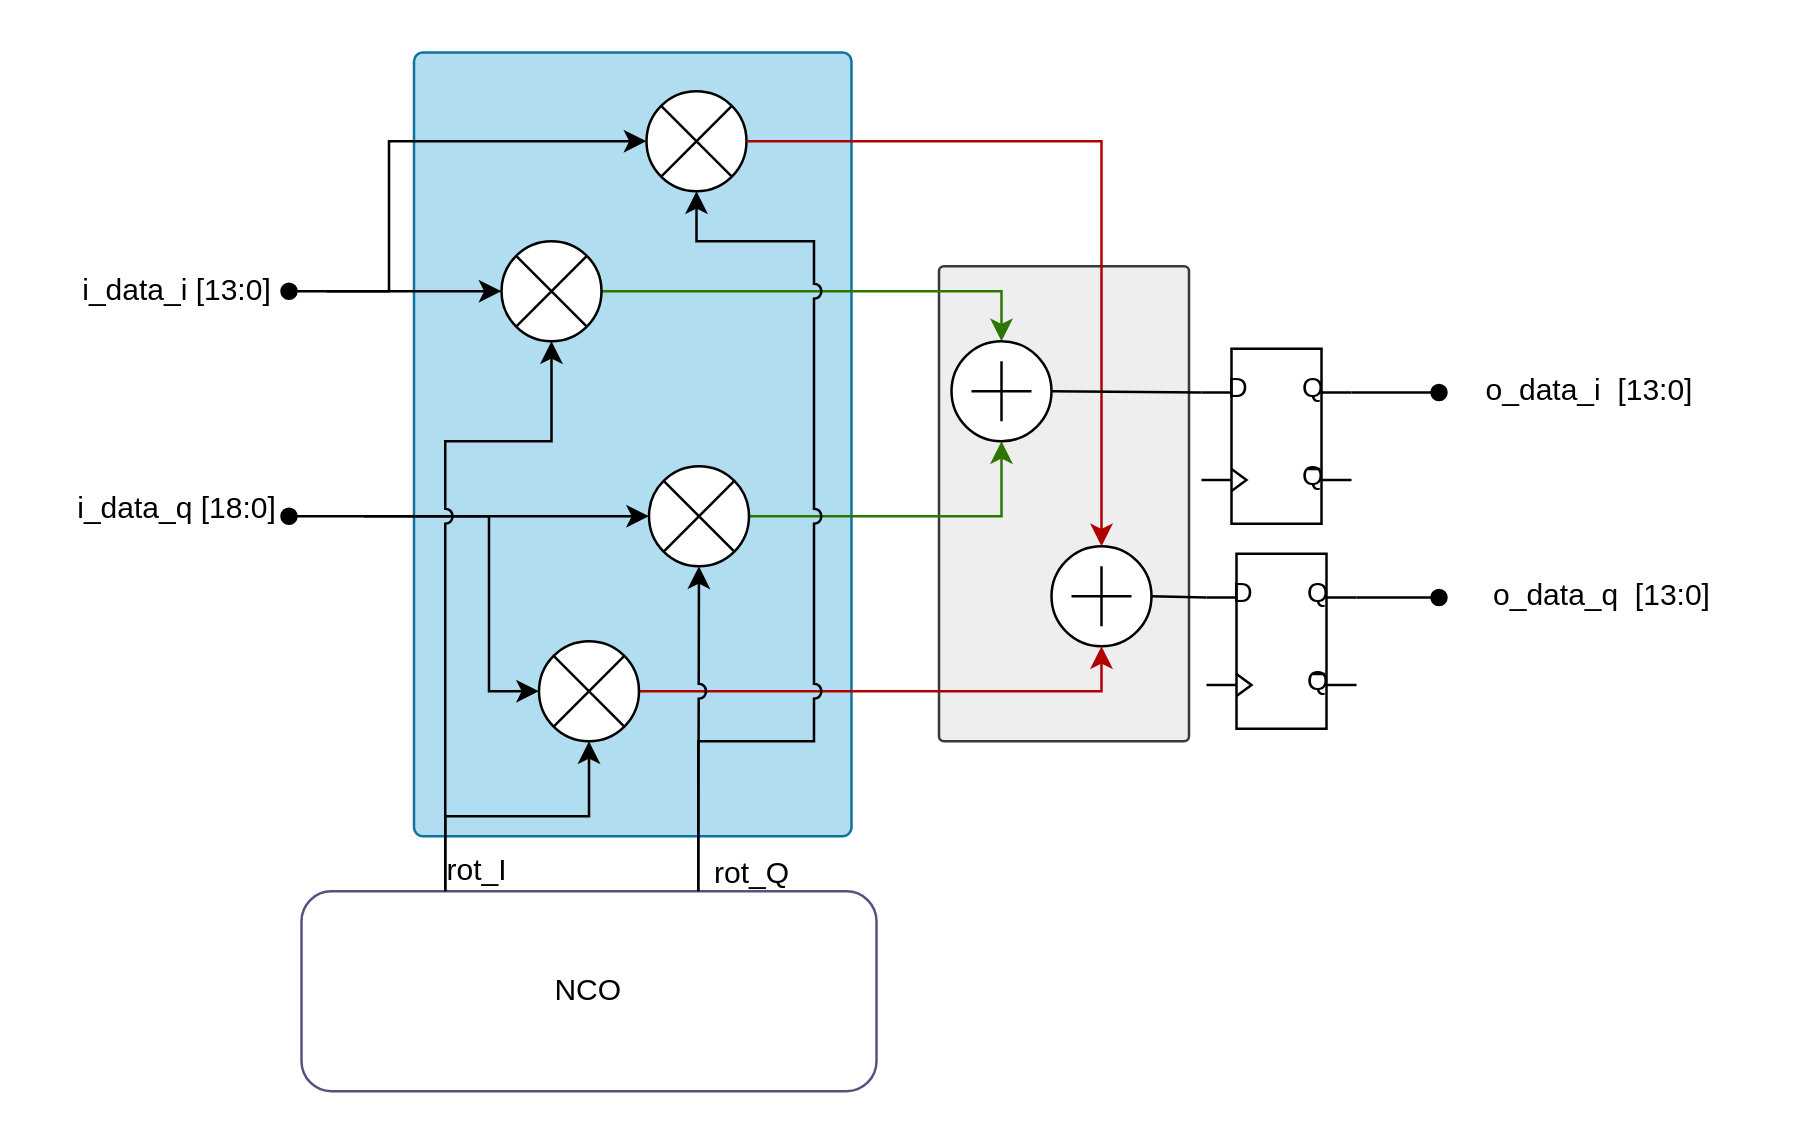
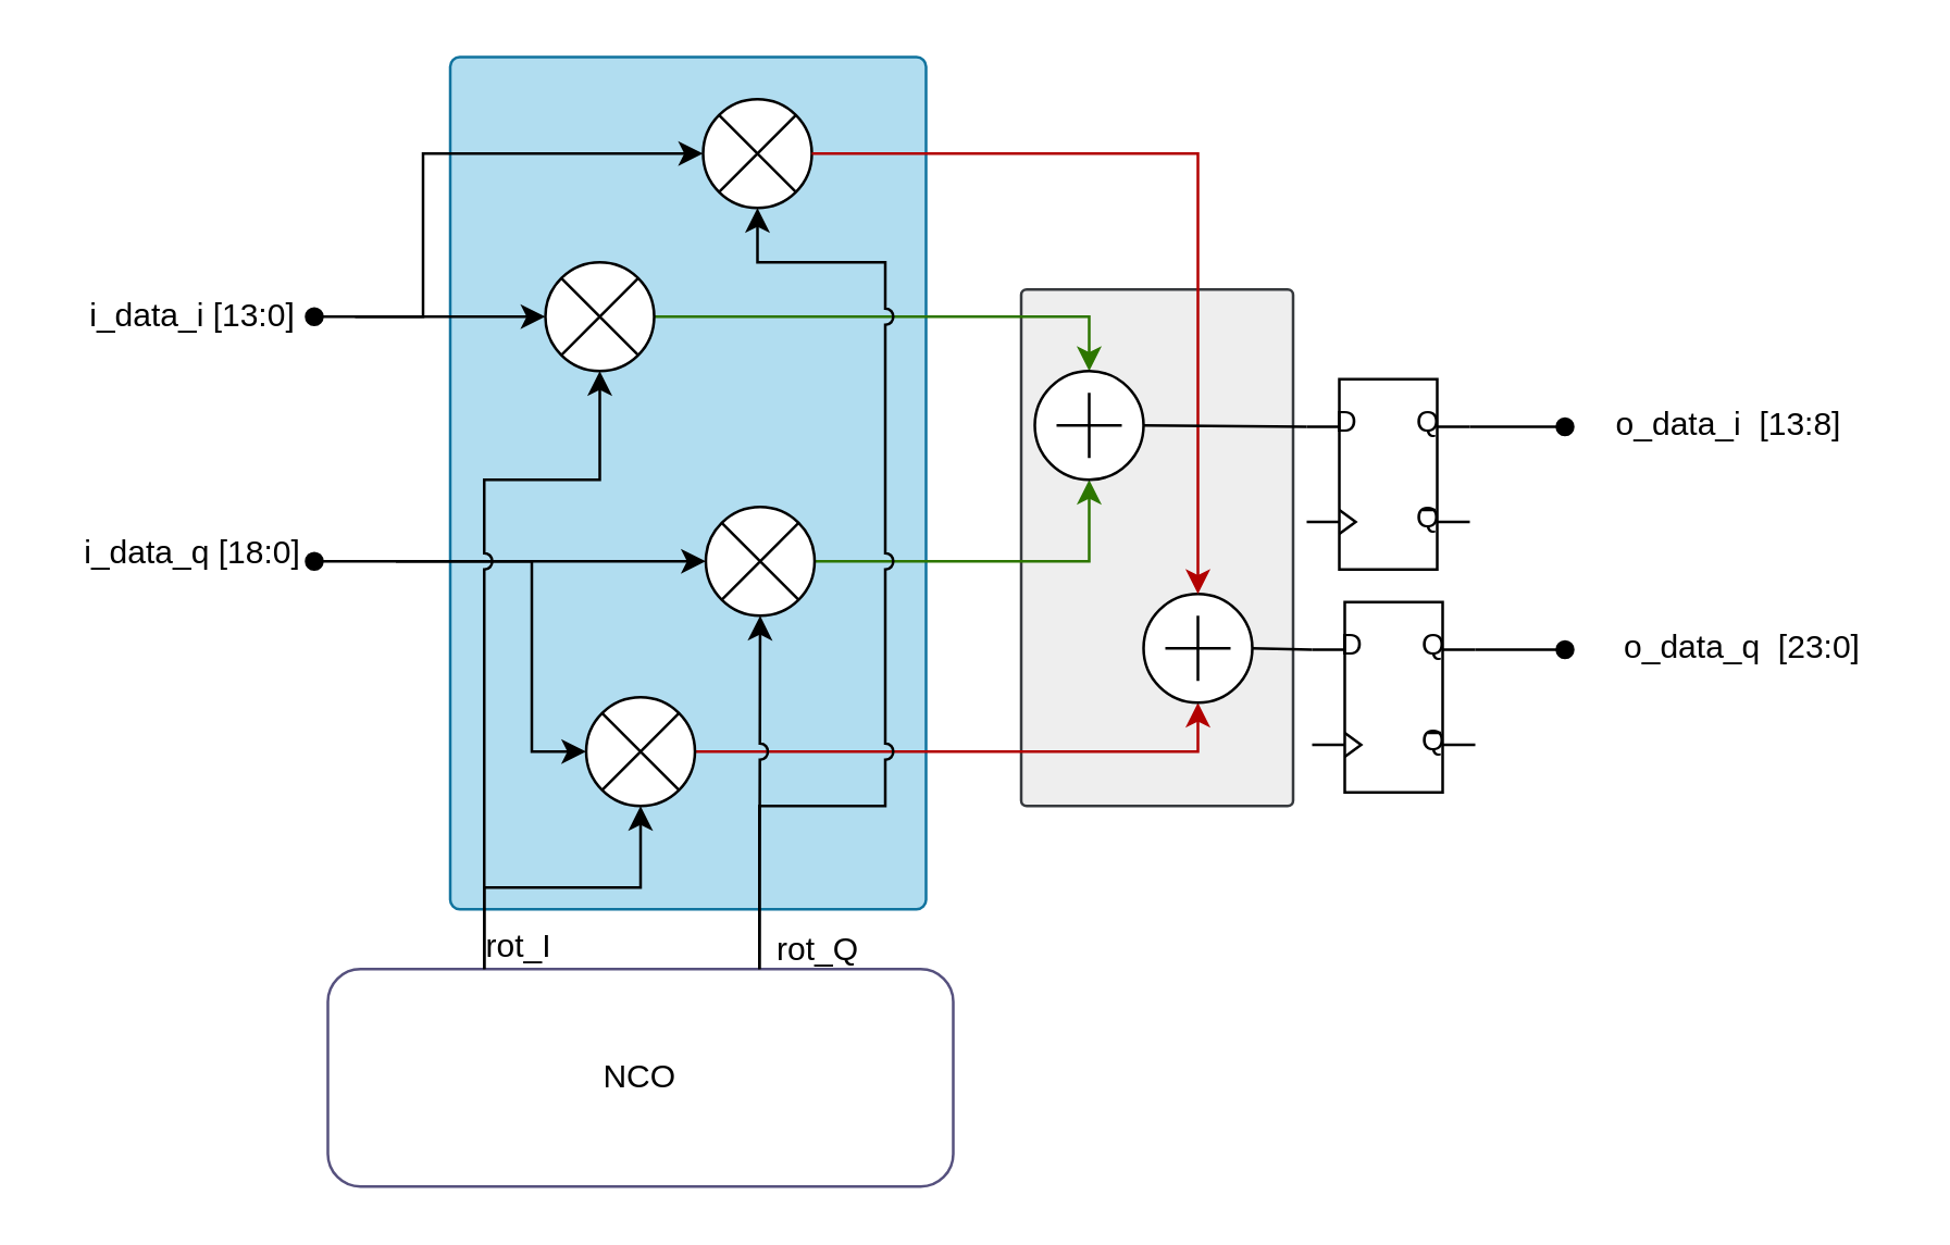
  <mxCell id="0" />
  <mxCell id="1" parent="0" />
  <mxCell id="2" value="" style="rounded=1;whiteSpace=wrap;html=1;fillColor=#eeeeee;arcSize=2;strokeColor=#36393d;" vertex="1" parent="1"><mxGeometry x="375" y="106" width="100" height="190" as="geometry" /></mxCell>
  <mxCell id="3" value="" style="rounded=1;whiteSpace=wrap;html=1;fillColor=#b1ddf0;arcSize=2;strokeColor=#10739e;" vertex="1" parent="1"><mxGeometry x="165" y="20.5" width="175" height="313.5" as="geometry" /></mxCell>
  <mxCell id="4" value="NCO" style="rounded=1;whiteSpace=wrap;html=1;points=[[0,0,0,0,0],[0,0.25,0,0,0],[0,0.5,0,0,0],[0,0.75,0,0,0],[0,1,0,0,0],[0.25,0,0,0,0],[0.25,1,0,0,0],[0.5,0,0,0,0],[0.5,1,0,0,0],[0.69,0,0,0,0],[0.75,1,0,0,0],[1,0,0,0,0],[1,0.25,0,0,0],[1,0.5,0,0,0],[1,0.75,0,0,0],[1,1,0,0,0]];fillColor=#ffffff;strokeColor=#56517e;" parent="1" vertex="1"><mxGeometry x="120" y="356" width="230" height="80" as="geometry" /></mxCell>
  <mxCell id="5" style="edgeStyle=orthogonalEdgeStyle;rounded=0;orthogonalLoop=1;jettySize=auto;html=1;exitX=1;exitY=0.5;exitDx=0;exitDy=0;exitPerimeter=0;entryX=0.5;entryY=0;entryDx=0;entryDy=0;entryPerimeter=0;fillColor=#60a917;strokeColor=#2D7600;" parent="1" source="6" target="21" edge="1"><mxGeometry relative="1" as="geometry"><mxPoint x="400" y="116" as="targetPoint" /><Array as="points"><mxPoint x="400" y="116" /></Array></mxGeometry></mxCell>
  <mxCell id="6" value="" style="verticalLabelPosition=bottom;shadow=0;dashed=0;align=center;html=1;verticalAlign=top;shape=mxgraph.electrical.abstract.multiplier;" parent="1" vertex="1"><mxGeometry x="200" y="96" width="40" height="40" as="geometry" /></mxCell>
  <mxCell id="7" style="edgeStyle=orthogonalEdgeStyle;rounded=0;orthogonalLoop=1;jettySize=auto;html=1;exitX=1;exitY=0.5;exitDx=0;exitDy=0;exitPerimeter=0;entryX=0.5;entryY=1;entryDx=0;entryDy=0;entryPerimeter=0;fillColor=#e51400;strokeColor=#B20000;" parent="1" source="8" target="23" edge="1"><mxGeometry relative="1" as="geometry"><mxPoint x="395" y="276.286" as="targetPoint" /><Array as="points"><mxPoint x="440" y="276" /></Array></mxGeometry></mxCell>
  <mxCell id="8" value="" style="verticalLabelPosition=bottom;shadow=0;dashed=0;align=center;html=1;verticalAlign=top;shape=mxgraph.electrical.abstract.multiplier;" parent="1" vertex="1"><mxGeometry x="215" y="256" width="40" height="40" as="geometry" /></mxCell>
  <mxCell id="9" value="" style="verticalLabelPosition=bottom;shadow=0;dashed=0;align=center;html=1;verticalAlign=top;shape=mxgraph.electrical.abstract.multiplier;" parent="1" vertex="1"><mxGeometry x="258" y="36" width="40" height="40" as="geometry" /></mxCell>
  <mxCell id="10" style="edgeStyle=orthogonalEdgeStyle;rounded=0;orthogonalLoop=1;jettySize=auto;html=1;entryX=0.5;entryY=1;entryDx=0;entryDy=0;entryPerimeter=0;exitX=1;exitY=0.5;exitDx=0;exitDy=0;exitPerimeter=0;fillColor=#60a917;strokeColor=#2D7600;" parent="1" source="11" target="21" edge="1"><mxGeometry relative="1" as="geometry"><mxPoint x="400" y="186.286" as="targetPoint" /><Array as="points"><mxPoint x="400" y="206" /></Array><mxPoint x="345" y="196" as="sourcePoint" /></mxGeometry></mxCell>
  <mxCell id="11" value="" style="verticalLabelPosition=bottom;shadow=0;dashed=0;align=center;html=1;verticalAlign=top;shape=mxgraph.electrical.abstract.multiplier;" parent="1" vertex="1"><mxGeometry x="259" y="186" width="40" height="40" as="geometry" /></mxCell>
  <mxCell id="12" style="edgeStyle=orthogonalEdgeStyle;rounded=0;orthogonalLoop=1;jettySize=auto;html=1;exitX=0.25;exitY=0;exitDx=0;exitDy=0;exitPerimeter=0;entryX=0.5;entryY=1;entryDx=0;entryDy=0;entryPerimeter=0;" parent="1" source="4" target="8" edge="1"><mxGeometry relative="1" as="geometry" /></mxCell>
  <mxCell id="13" value="" style="endArrow=classic;html=1;rounded=0;entryX=0;entryY=0.5;entryDx=0;entryDy=0;entryPerimeter=0;" parent="1" target="6" edge="1"><mxGeometry width="50" height="50" relative="1" as="geometry"><mxPoint x="130" y="116" as="sourcePoint" /><mxPoint x="400" y="176" as="targetPoint" /></mxGeometry></mxCell>
  <mxCell id="14" value="" style="endArrow=classic;html=1;rounded=0;entryX=0;entryY=0.5;entryDx=0;entryDy=0;entryPerimeter=0;startArrow=oval;startFill=1;" parent="1" target="11" edge="1"><mxGeometry width="50" height="50" relative="1" as="geometry"><mxPoint x="115" y="206" as="sourcePoint" /><mxPoint x="263" y="196" as="targetPoint" /></mxGeometry></mxCell>
  <mxCell id="15" value="" style="endArrow=classic;html=1;rounded=0;entryX=0;entryY=0.5;entryDx=0;entryDy=0;entryPerimeter=0;" parent="1" target="8" edge="1"><mxGeometry width="50" height="50" relative="1" as="geometry"><mxPoint x="145" y="206" as="sourcePoint" /><mxPoint x="395" y="206" as="targetPoint" /><Array as="points"><mxPoint x="195" y="206" /><mxPoint x="195" y="276" /></Array></mxGeometry></mxCell>
  <mxCell id="16" value="" style="endArrow=classic;html=1;rounded=0;entryX=0;entryY=0.5;entryDx=0;entryDy=0;entryPerimeter=0;startArrow=oval;startFill=1;" parent="1" target="9" edge="1"><mxGeometry width="50" height="50" relative="1" as="geometry"><mxPoint x="115" y="116" as="sourcePoint" /><mxPoint x="395" y="206" as="targetPoint" /><Array as="points"><mxPoint x="155" y="116" /><mxPoint x="155" y="56" /></Array></mxGeometry></mxCell>
  <mxCell id="17" value="i_data_i [13:0]" style="text;html=1;align=center;verticalAlign=middle;resizable=0;points=[];autosize=1;strokeColor=none;fillColor=none;" parent="1" vertex="1"><mxGeometry x="20" y="101" width="100" height="30" as="geometry" /></mxCell>
  <mxCell id="18" value="i_data_q [18:0]" style="text;html=1;align=center;verticalAlign=middle;resizable=0;points=[];autosize=1;strokeColor=none;fillColor=none;" parent="1" vertex="1"><mxGeometry x="20" y="188" width="100" height="30" as="geometry" /></mxCell>
  <mxCell id="19" value="rot_I" style="text;html=1;align=center;verticalAlign=middle;resizable=0;points=[];autosize=1;strokeColor=none;fillColor=none;" parent="1" vertex="1"><mxGeometry x="165" y="333" width="50" height="30" as="geometry" /></mxCell>
  <mxCell id="20" value="rot_Q" style="text;html=1;align=center;verticalAlign=middle;resizable=0;points=[];autosize=1;strokeColor=none;fillColor=none;" parent="1" vertex="1"><mxGeometry x="275" y="334" width="50" height="30" as="geometry" /></mxCell>
  <mxCell id="21" value="" style="verticalLabelPosition=bottom;shadow=0;dashed=0;align=center;html=1;verticalAlign=top;shape=mxgraph.electrical.abstract.summation_point;" parent="1" vertex="1"><mxGeometry x="380" y="136" width="40" height="40" as="geometry" /></mxCell>
  <mxCell id="22" style="rounded=0;orthogonalLoop=1;jettySize=auto;html=1;exitX=1;exitY=0.5;exitDx=0;exitDy=0;exitPerimeter=0;entryX=0;entryY=0.25;entryDx=0;entryDy=0;entryPerimeter=0;endArrow=none;endFill=0;" parent="1" source="23" edge="1" target="33"><mxGeometry relative="1" as="geometry"><mxPoint x="515" y="236.286" as="targetPoint" /></mxGeometry></mxCell>
  <mxCell id="23" value="" style="verticalLabelPosition=bottom;shadow=0;dashed=0;align=center;html=1;verticalAlign=top;shape=mxgraph.electrical.abstract.summation_point;" parent="1" vertex="1"><mxGeometry x="420" y="218" width="40" height="40" as="geometry" /></mxCell>
  <mxCell id="24" style="edgeStyle=orthogonalEdgeStyle;rounded=0;orthogonalLoop=1;jettySize=auto;html=1;exitX=0.25;exitY=0;exitDx=0;exitDy=0;exitPerimeter=0;jumpStyle=arc;" parent="1" source="4" edge="1"><mxGeometry relative="1" as="geometry"><Array as="points"><mxPoint x="177" y="176" /><mxPoint x="220" y="176" /></Array><mxPoint x="220" y="136" as="targetPoint" /></mxGeometry></mxCell>
  <mxCell id="25" style="edgeStyle=orthogonalEdgeStyle;rounded=0;orthogonalLoop=1;jettySize=auto;html=1;exitX=0.69;exitY=0;exitDx=0;exitDy=0;exitPerimeter=0;entryX=0.5;entryY=1;entryDx=0;entryDy=0;entryPerimeter=0;jumpStyle=arc;" parent="1" source="4" target="11" edge="1"><mxGeometry relative="1" as="geometry" /></mxCell>
  <mxCell id="26" style="edgeStyle=orthogonalEdgeStyle;rounded=0;orthogonalLoop=1;jettySize=auto;html=1;exitX=0.69;exitY=0;exitDx=0;exitDy=0;exitPerimeter=0;entryX=0.5;entryY=1;entryDx=0;entryDy=0;entryPerimeter=0;jumpStyle=arc;" parent="1" source="4" target="9" edge="1"><mxGeometry relative="1" as="geometry"><Array as="points"><mxPoint x="279" y="296" /><mxPoint x="325" y="296" /><mxPoint x="325" y="96" /><mxPoint x="278" y="96" /></Array></mxGeometry></mxCell>
  <mxCell id="27" value="" style="endArrow=classic;html=1;rounded=0;exitX=1;exitY=0.5;exitDx=0;exitDy=0;exitPerimeter=0;entryX=0.5;entryY=0;entryDx=0;entryDy=0;entryPerimeter=0;jumpStyle=arc;fillColor=#e51400;strokeColor=#B20000;" parent="1" source="9" target="23" edge="1"><mxGeometry width="50" height="50" relative="1" as="geometry"><mxPoint x="345" y="256" as="sourcePoint" /><mxPoint x="395" y="76" as="targetPoint" /><Array as="points"><mxPoint x="440" y="56" /></Array></mxGeometry></mxCell>
- <mxCell id="28" value="o_data_i&amp;nbsp; [13:0]" style="text;html=1;align=center;verticalAlign=middle;resizable=0;points=[];autosize=1;strokeColor=none;fillColor=none;" parent="1" vertex="1"><mxGeometry x="580" y="141" width="110" height="30" as="geometry" /></mxCell>
- <mxCell id="29" value="o_data_q&amp;nbsp; [13:0]" style="text;html=1;align=center;verticalAlign=middle;resizable=0;points=[];autosize=1;strokeColor=none;fillColor=none;" parent="1" vertex="1"><mxGeometry x="585" y="223" width="110" height="30" as="geometry" /></mxCell>
+ <mxCell id="28" value="o_data_i&amp;nbsp; [13:8]" style="text;html=1;align=center;verticalAlign=middle;resizable=0;points=[];autosize=1;strokeColor=none;fillColor=none;" parent="1" vertex="1"><mxGeometry x="580" y="141" width="110" height="30" as="geometry" /></mxCell>
+ <mxCell id="29" value="o_data_q&amp;nbsp; [23:0]" style="text;html=1;align=center;verticalAlign=middle;resizable=0;points=[];autosize=1;strokeColor=none;fillColor=none;" parent="1" vertex="1"><mxGeometry x="585" y="223" width="110" height="30" as="geometry" /></mxCell>
  <mxCell id="30" style="edgeStyle=orthogonalEdgeStyle;rounded=0;orthogonalLoop=1;jettySize=auto;html=1;exitX=1;exitY=0.25;exitDx=0;exitDy=0;exitPerimeter=0;endArrow=oval;endFill=1;" edge="1" parent="1" source="31"><mxGeometry relative="1" as="geometry"><mxPoint x="575" y="156.286" as="targetPoint" /></mxGeometry></mxCell>
  <mxCell id="31" value="" style="verticalLabelPosition=bottom;shadow=0;dashed=0;align=center;html=1;verticalAlign=top;shape=mxgraph.electrical.logic_gates.d_type_flip-flop;" vertex="1" parent="1"><mxGeometry x="480" y="139" width="60" height="70" as="geometry" /></mxCell>
  <mxCell id="32" style="edgeStyle=orthogonalEdgeStyle;rounded=0;orthogonalLoop=1;jettySize=auto;html=1;exitX=1;exitY=0.25;exitDx=0;exitDy=0;exitPerimeter=0;endArrow=oval;endFill=1;" edge="1" parent="1" source="33"><mxGeometry relative="1" as="geometry"><mxPoint x="575" y="238.571" as="targetPoint" /></mxGeometry></mxCell>
  <mxCell id="33" value="" style="verticalLabelPosition=bottom;shadow=0;dashed=0;align=center;html=1;verticalAlign=top;shape=mxgraph.electrical.logic_gates.d_type_flip-flop;" vertex="1" parent="1"><mxGeometry x="482" y="221" width="60" height="70" as="geometry" /></mxCell>
  <mxCell id="34" style="rounded=0;orthogonalLoop=1;jettySize=auto;html=1;exitX=1;exitY=0.5;exitDx=0;exitDy=0;exitPerimeter=0;entryX=0;entryY=0.25;entryDx=0;entryDy=0;entryPerimeter=0;endArrow=none;endFill=0;" edge="1" parent="1" source="21" target="31"><mxGeometry relative="1" as="geometry" /></mxCell>
